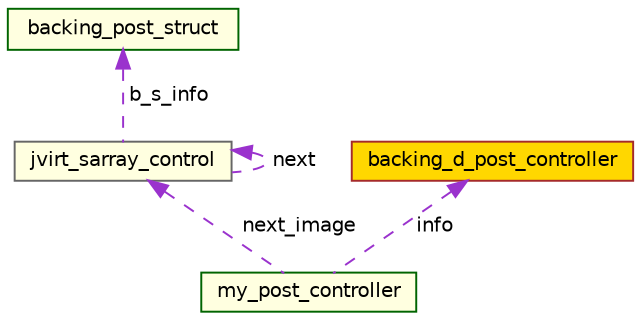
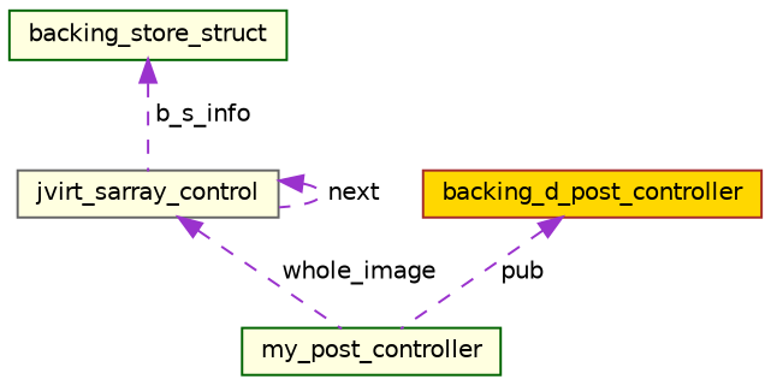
  digraph {
    node [color=darkgreen fillcolor=lightyellow fontname=Helvetica fontsize=10 shape=record style=filled]
    edge [color=darkorchid3 dir=back fontname=Helvetica fontsize=10 labelfontname=Helvetica labelfontsize=10 style=dashed]
    n1 [fontcolor=black height=0.2 label=my_post_controller width=0.4]
    n2 [color=gray40 height=0.2 label=jvirt_sarray_control width=0.4]
-   n3 [height=0.2 label=backing_post_struct width=0.4]
+   n3 [height=0.2 label=backing_store_struct width=0.4]
    n4 [color=brown fillcolor=gold height=0.2 label=backing_d_post_controller width=0.4]
-   n2 -> n1 [label=" next_image"]
+   n2 -> n1 [label=" whole_image"]
    n2 -> n2 [label=" next"]
    n3 -> n2 [label=" b_s_info"]
-   n4 -> n1 [label=" info"]
+   n4 -> n1 [label=" pub"]
  }
